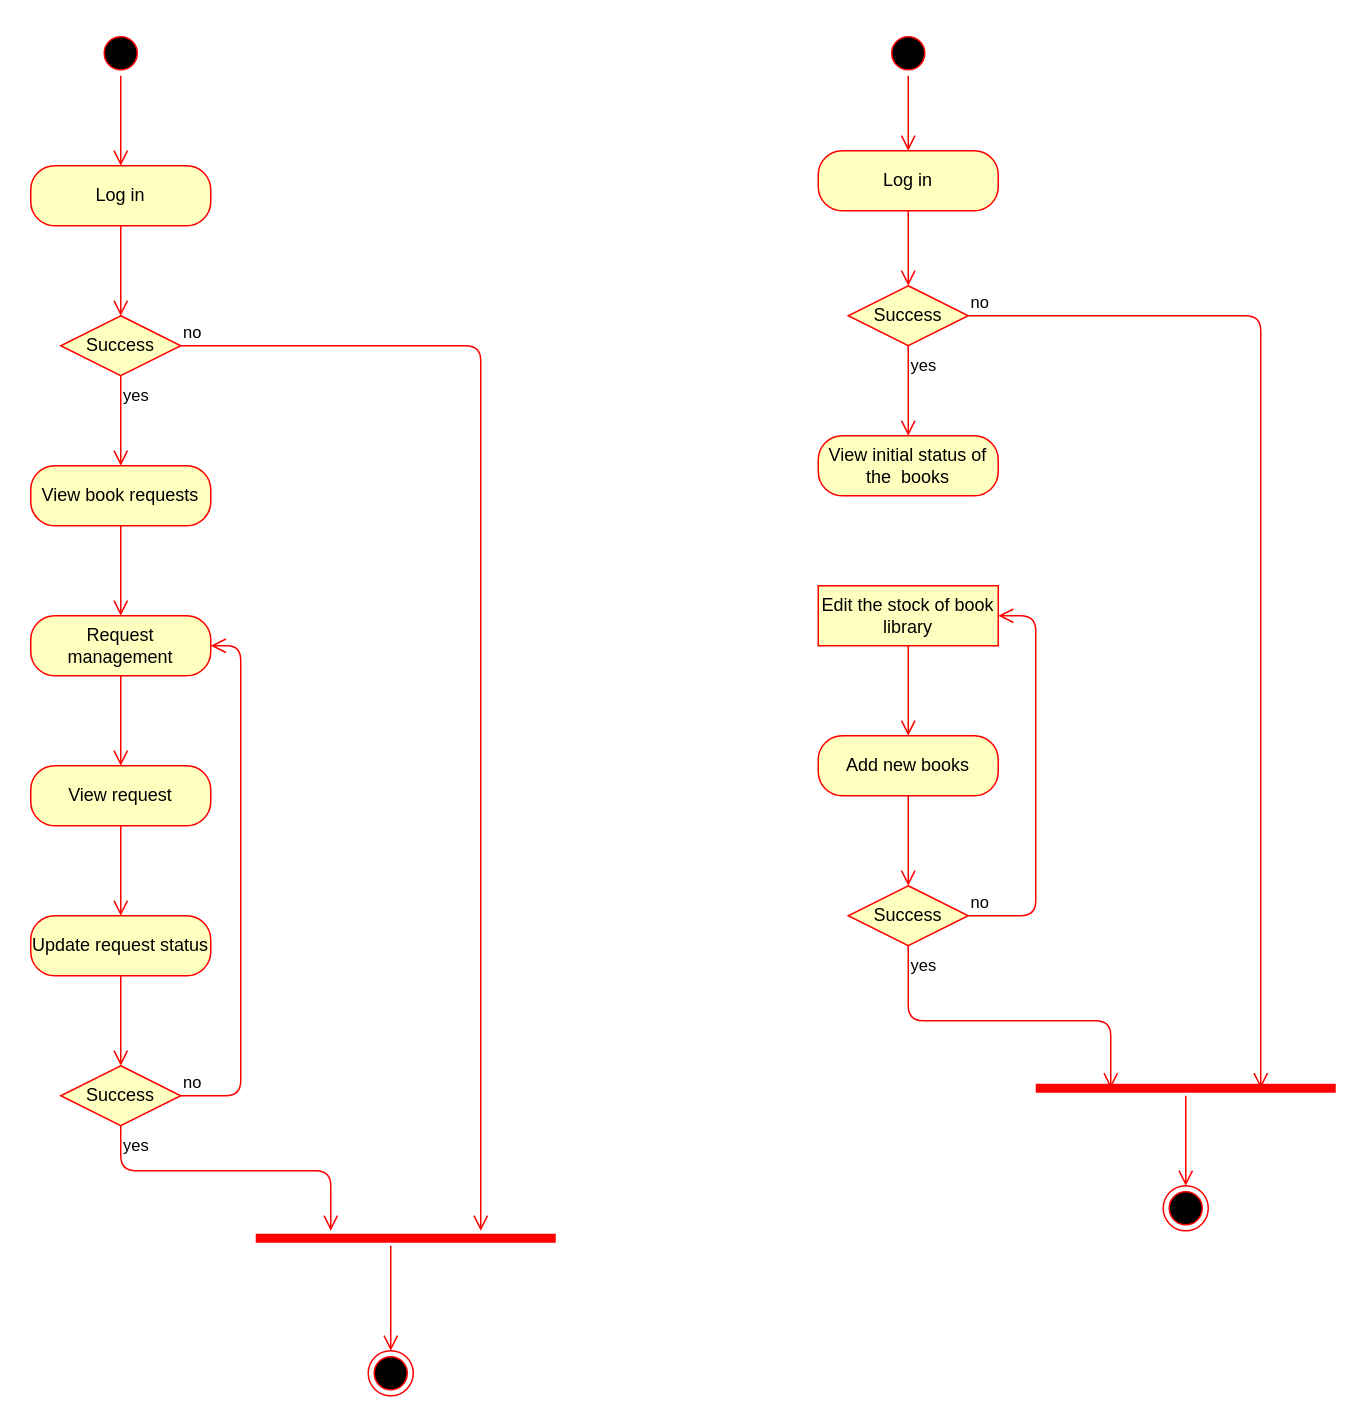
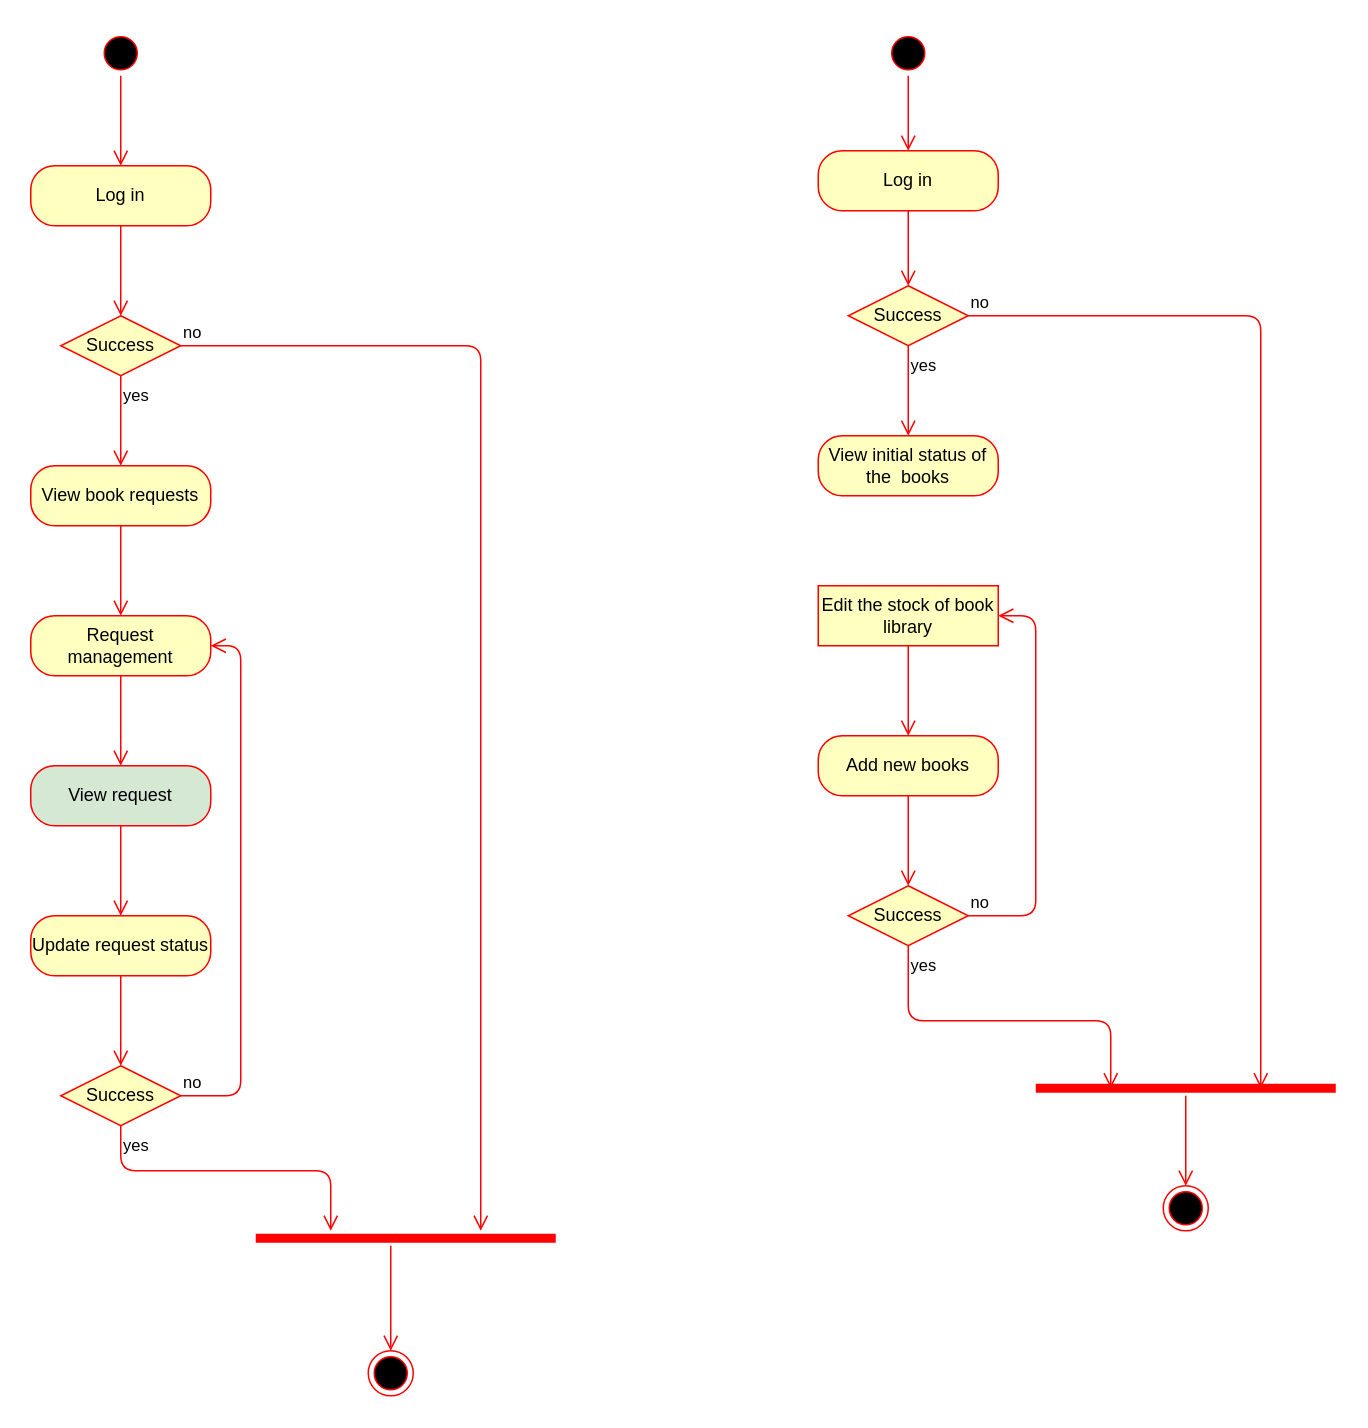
  <mxCell id="0" />
  <mxCell id="1" parent="0" />
  <mxCell id="2" value="" style="ellipse;html=1;shape=startState;fillColor=#000000;strokeColor=#ff0000;" parent="1" vertex="1"><mxGeometry x="65" y="20" width="30" height="30" as="geometry" /></mxCell>
  <mxCell id="3" value="" style="edgeStyle=orthogonalEdgeStyle;html=1;verticalAlign=bottom;endArrow=open;endSize=8;strokeColor=#ff0000;" parent="1" source="2" edge="1"><mxGeometry relative="1" as="geometry"><mxPoint x="80" y="110" as="targetPoint" /></mxGeometry></mxCell>
  <mxCell id="4" value="Log in" style="rounded=1;whiteSpace=wrap;html=1;arcSize=40;fontColor=#000000;fillColor=#ffffc0;strokeColor=#ff0000;" parent="1" vertex="1"><mxGeometry x="20" y="110" width="120" height="40" as="geometry" /></mxCell>
  <mxCell id="5" value="" style="edgeStyle=orthogonalEdgeStyle;html=1;verticalAlign=bottom;endArrow=open;endSize=8;strokeColor=#ff0000;" parent="1" source="4" edge="1"><mxGeometry relative="1" as="geometry"><mxPoint x="80" y="210" as="targetPoint" /></mxGeometry></mxCell>
  <mxCell id="6" value="Success" style="rhombus;whiteSpace=wrap;html=1;fillColor=#ffffc0;strokeColor=#ff0000;" parent="1" vertex="1"><mxGeometry x="40" y="210" width="80" height="40" as="geometry" /></mxCell>
  <mxCell id="7" value="no" style="edgeStyle=orthogonalEdgeStyle;html=1;align=left;verticalAlign=bottom;endArrow=open;endSize=8;strokeColor=#ff0000;" parent="1" source="6" edge="1"><mxGeometry x="-1" relative="1" as="geometry"><mxPoint x="320" y="820" as="targetPoint" /><Array as="points"><mxPoint x="320" y="230" /></Array></mxGeometry></mxCell>
  <mxCell id="8" value="yes" style="edgeStyle=orthogonalEdgeStyle;html=1;align=left;verticalAlign=top;endArrow=open;endSize=8;strokeColor=#ff0000;" parent="1" source="6" edge="1"><mxGeometry x="-1" relative="1" as="geometry"><mxPoint x="80" y="310" as="targetPoint" /></mxGeometry></mxCell>
  <mxCell id="9" value="View book requests" style="rounded=1;whiteSpace=wrap;html=1;arcSize=40;fontColor=#000000;fillColor=#ffffc0;strokeColor=#ff0000;" parent="1" vertex="1"><mxGeometry x="20" y="310" width="120" height="40" as="geometry" /></mxCell>
  <mxCell id="10" value="" style="edgeStyle=orthogonalEdgeStyle;html=1;verticalAlign=bottom;endArrow=open;endSize=8;strokeColor=#ff0000;" parent="1" source="9" edge="1"><mxGeometry relative="1" as="geometry"><mxPoint x="80" y="410" as="targetPoint" /></mxGeometry></mxCell>
  <mxCell id="11" value="Request management" style="rounded=1;whiteSpace=wrap;html=1;arcSize=40;fontColor=#000000;fillColor=#ffffc0;strokeColor=#ff0000;" parent="1" vertex="1"><mxGeometry x="20" y="410" width="120" height="40" as="geometry" /></mxCell>
  <mxCell id="12" value="" style="edgeStyle=orthogonalEdgeStyle;html=1;verticalAlign=bottom;endArrow=open;endSize=8;strokeColor=#ff0000;" parent="1" source="11" edge="1"><mxGeometry relative="1" as="geometry"><mxPoint x="80" y="510" as="targetPoint" /></mxGeometry></mxCell>
- <mxCell id="13" value="View request" style="rounded=1;whiteSpace=wrap;html=1;arcSize=40;fontColor=#000000;fillColor=#ffffc0;strokeColor=#ff0000;" parent="1" vertex="1"><mxGeometry x="20" y="510" width="120" height="40" as="geometry" /></mxCell>
+ <mxCell id="13" value="View request" style="rounded=1;whiteSpace=wrap;html=1;arcSize=40;fontColor=#000000;fillColor=#d5e8d4;strokeColor=#ff0000;" parent="1" vertex="1"><mxGeometry x="20" y="510" width="120" height="40" as="geometry" /></mxCell>
  <mxCell id="14" value="" style="edgeStyle=orthogonalEdgeStyle;html=1;verticalAlign=bottom;endArrow=open;endSize=8;strokeColor=#ff0000;" parent="1" source="13" edge="1"><mxGeometry relative="1" as="geometry"><mxPoint x="80" y="610" as="targetPoint" /></mxGeometry></mxCell>
  <mxCell id="15" value="Update request status" style="rounded=1;whiteSpace=wrap;html=1;arcSize=40;fontColor=#000000;fillColor=#ffffc0;strokeColor=#ff0000;" parent="1" vertex="1"><mxGeometry x="20" y="610" width="120" height="40" as="geometry" /></mxCell>
  <mxCell id="16" value="" style="edgeStyle=orthogonalEdgeStyle;html=1;verticalAlign=bottom;endArrow=open;endSize=8;strokeColor=#ff0000;" parent="1" source="15" edge="1"><mxGeometry relative="1" as="geometry"><mxPoint x="80" y="710" as="targetPoint" /></mxGeometry></mxCell>
  <mxCell id="17" value="Success" style="rhombus;whiteSpace=wrap;html=1;fillColor=#ffffc0;strokeColor=#ff0000;" parent="1" vertex="1"><mxGeometry x="40" y="710" width="80" height="40" as="geometry" /></mxCell>
  <mxCell id="18" value="no" style="edgeStyle=orthogonalEdgeStyle;html=1;align=left;verticalAlign=bottom;endArrow=open;endSize=8;strokeColor=#ff0000;entryX=1;entryY=0.5;entryDx=0;entryDy=0;" parent="1" source="17" target="11" edge="1"><mxGeometry x="-1" relative="1" as="geometry"><mxPoint x="220" y="730" as="targetPoint" /><Array as="points"><mxPoint x="160" y="730" /><mxPoint x="160" y="430" /></Array></mxGeometry></mxCell>
  <mxCell id="19" value="yes" style="edgeStyle=orthogonalEdgeStyle;html=1;align=left;verticalAlign=top;endArrow=open;endSize=8;strokeColor=#ff0000;" parent="1" source="17" edge="1"><mxGeometry x="-1" relative="1" as="geometry"><mxPoint x="220" y="820" as="targetPoint" /><Array as="points"><mxPoint x="80" y="780" /><mxPoint x="220" y="780" /></Array></mxGeometry></mxCell>
  <mxCell id="20" value="" style="shape=line;html=1;strokeWidth=6;strokeColor=#ff0000;" parent="1" vertex="1"><mxGeometry x="170" y="820" width="200" height="10" as="geometry" /></mxCell>
  <mxCell id="21" value="" style="edgeStyle=orthogonalEdgeStyle;html=1;verticalAlign=bottom;endArrow=open;endSize=8;strokeColor=#ff0000;" parent="1" source="20" edge="1"><mxGeometry relative="1" as="geometry"><mxPoint x="260" y="900" as="targetPoint" /><Array as="points"><mxPoint x="260" y="900" /></Array></mxGeometry></mxCell>
  <mxCell id="22" value="" style="ellipse;html=1;shape=endState;fillColor=#000000;strokeColor=#ff0000;" parent="1" vertex="1"><mxGeometry x="245" y="900" width="30" height="30" as="geometry" /></mxCell>
  <mxCell id="23" value="" style="ellipse;html=1;shape=startState;fillColor=#000000;strokeColor=#ff0000;" parent="1" vertex="1"><mxGeometry x="590" y="20" width="30" height="30" as="geometry" /></mxCell>
  <mxCell id="24" value="" style="edgeStyle=orthogonalEdgeStyle;html=1;verticalAlign=bottom;endArrow=open;endSize=8;strokeColor=#ff0000;" parent="1" source="23" edge="1"><mxGeometry relative="1" as="geometry"><mxPoint x="605" y="100" as="targetPoint" /><Array as="points"><mxPoint x="605" y="100" /><mxPoint x="605" y="100" /></Array></mxGeometry></mxCell>
  <mxCell id="25" value="Log in" style="rounded=1;whiteSpace=wrap;html=1;arcSize=40;fontColor=#000000;fillColor=#ffffc0;strokeColor=#ff0000;" parent="1" vertex="1"><mxGeometry x="545" y="100" width="120" height="40" as="geometry" /></mxCell>
  <mxCell id="26" value="" style="edgeStyle=orthogonalEdgeStyle;html=1;verticalAlign=bottom;endArrow=open;endSize=8;strokeColor=#ff0000;" parent="1" source="25" edge="1"><mxGeometry relative="1" as="geometry"><mxPoint x="605" y="190" as="targetPoint" /></mxGeometry></mxCell>
  <mxCell id="27" value="Success" style="rhombus;whiteSpace=wrap;html=1;fillColor=#ffffc0;strokeColor=#ff0000;" parent="1" vertex="1"><mxGeometry x="565" y="190" width="80" height="40" as="geometry" /></mxCell>
  <mxCell id="28" value="no" style="edgeStyle=orthogonalEdgeStyle;html=1;align=left;verticalAlign=bottom;endArrow=open;endSize=8;strokeColor=#ff0000;entryX=0.75;entryY=0.5;entryDx=0;entryDy=0;entryPerimeter=0;" parent="1" source="27" target="38" edge="1"><mxGeometry x="-1" relative="1" as="geometry"><mxPoint x="870" y="860" as="targetPoint" /></mxGeometry></mxCell>
  <mxCell id="29" value="yes" style="edgeStyle=orthogonalEdgeStyle;html=1;align=left;verticalAlign=top;endArrow=open;endSize=8;strokeColor=#ff0000;" parent="1" source="27" edge="1"><mxGeometry x="-1" relative="1" as="geometry"><mxPoint x="605" y="290" as="targetPoint" /></mxGeometry></mxCell>
  <mxCell id="30" value="View initial status of the&amp;nbsp; books" style="rounded=1;whiteSpace=wrap;html=1;arcSize=40;fontColor=#000000;fillColor=#ffffc0;strokeColor=#ff0000;" parent="1" vertex="1"><mxGeometry x="545" y="290" width="120" height="40" as="geometry" /></mxCell>
  <mxCell id="31" value="Edit the stock of book library" style="whiteSpace=wrap;html=1;arcSize=40;fontColor=#000000;fillColor=#ffffc0;strokeColor=#ff0000;rounded=0;" parent="1" vertex="1"><mxGeometry x="545" y="390" width="120" height="40" as="geometry" /></mxCell>
  <mxCell id="32" value="" style="edgeStyle=orthogonalEdgeStyle;html=1;verticalAlign=bottom;endArrow=open;endSize=8;strokeColor=#ff0000;" parent="1" source="31" edge="1"><mxGeometry relative="1" as="geometry"><mxPoint x="605" y="490" as="targetPoint" /></mxGeometry></mxCell>
  <mxCell id="33" value="Add new books" style="rounded=1;whiteSpace=wrap;html=1;arcSize=40;fontColor=#000000;fillColor=#ffffc0;strokeColor=#ff0000;" parent="1" vertex="1"><mxGeometry x="545" y="490" width="120" height="40" as="geometry" /></mxCell>
  <mxCell id="34" value="" style="edgeStyle=orthogonalEdgeStyle;html=1;verticalAlign=bottom;endArrow=open;endSize=8;strokeColor=#ff0000;" parent="1" source="33" edge="1"><mxGeometry relative="1" as="geometry"><mxPoint x="605" y="590" as="targetPoint" /></mxGeometry></mxCell>
  <mxCell id="35" value="Success" style="rhombus;whiteSpace=wrap;html=1;fillColor=#ffffc0;strokeColor=#ff0000;" parent="1" vertex="1"><mxGeometry x="565" y="590" width="80" height="40" as="geometry" /></mxCell>
  <mxCell id="36" value="no" style="edgeStyle=orthogonalEdgeStyle;html=1;align=left;verticalAlign=bottom;endArrow=open;endSize=8;strokeColor=#ff0000;entryX=1;entryY=0.5;entryDx=0;entryDy=0;" parent="1" source="35" target="31" edge="1"><mxGeometry x="-1" relative="1" as="geometry"><mxPoint x="745" y="610" as="targetPoint" /><Array as="points"><mxPoint x="690" y="610" /><mxPoint x="690" y="410" /></Array></mxGeometry></mxCell>
  <mxCell id="37" value="yes" style="edgeStyle=orthogonalEdgeStyle;html=1;align=left;verticalAlign=top;endArrow=open;endSize=8;strokeColor=#ff0000;entryX=0.25;entryY=0.5;entryDx=0;entryDy=0;entryPerimeter=0;" parent="1" source="35" target="38" edge="1"><mxGeometry x="-1" relative="1" as="geometry"><mxPoint x="605" y="890" as="targetPoint" /><Array as="points"><mxPoint x="605" y="680" /><mxPoint x="740" y="680" /></Array></mxGeometry></mxCell>
  <mxCell id="38" value="" style="shape=line;html=1;strokeWidth=6;strokeColor=#ff0000;" parent="1" vertex="1"><mxGeometry x="690" y="720" width="200" height="10" as="geometry" /></mxCell>
  <mxCell id="39" value="" style="edgeStyle=orthogonalEdgeStyle;html=1;verticalAlign=bottom;endArrow=open;endSize=8;strokeColor=#ff0000;" parent="1" source="38" edge="1"><mxGeometry relative="1" as="geometry"><mxPoint x="790" y="790" as="targetPoint" /></mxGeometry></mxCell>
  <mxCell id="40" value="" style="ellipse;html=1;shape=endState;fillColor=#000000;strokeColor=#ff0000;" parent="1" vertex="1"><mxGeometry x="775" y="790" width="30" height="30" as="geometry" /></mxCell>
